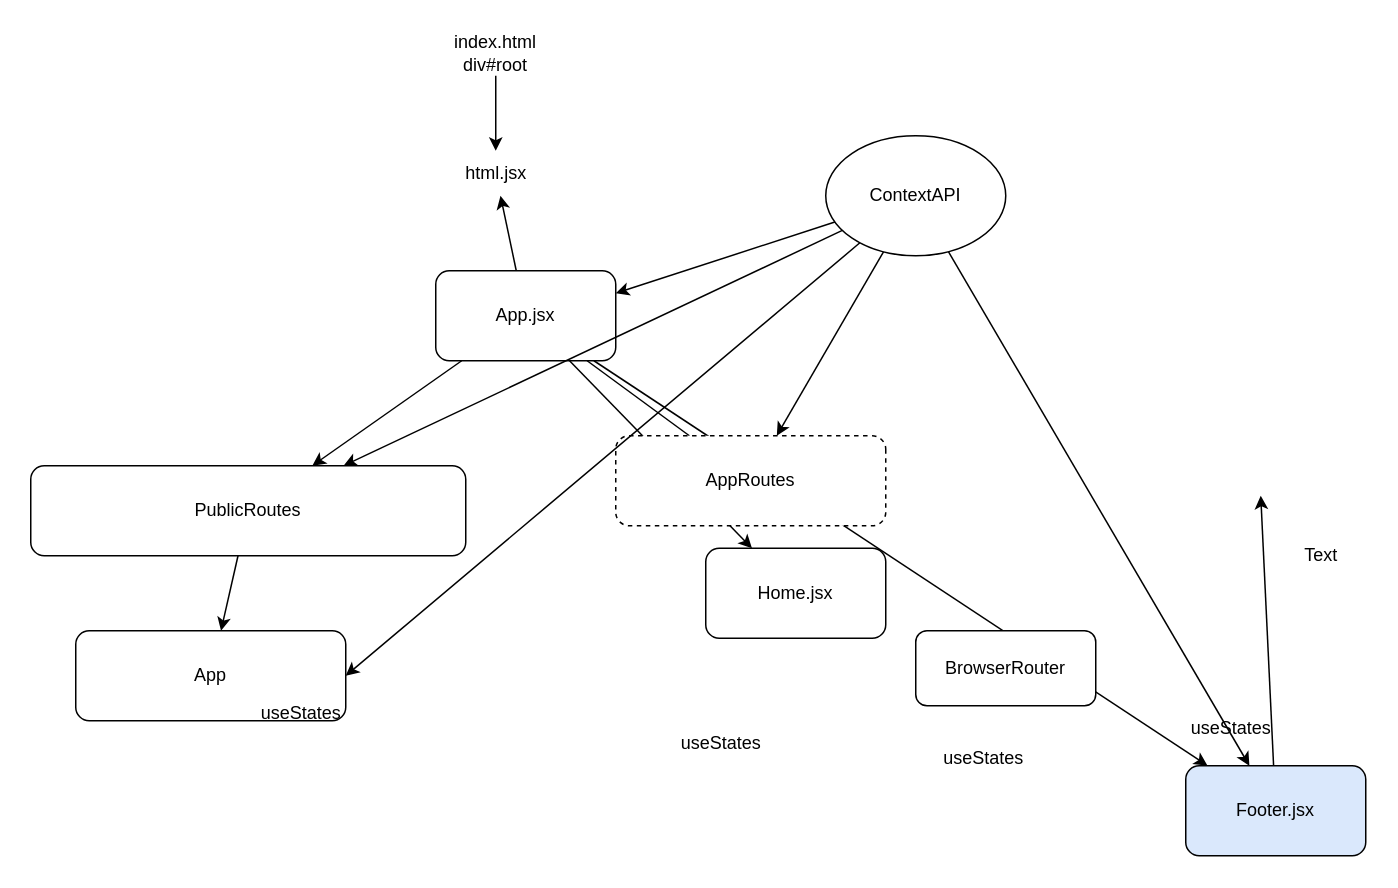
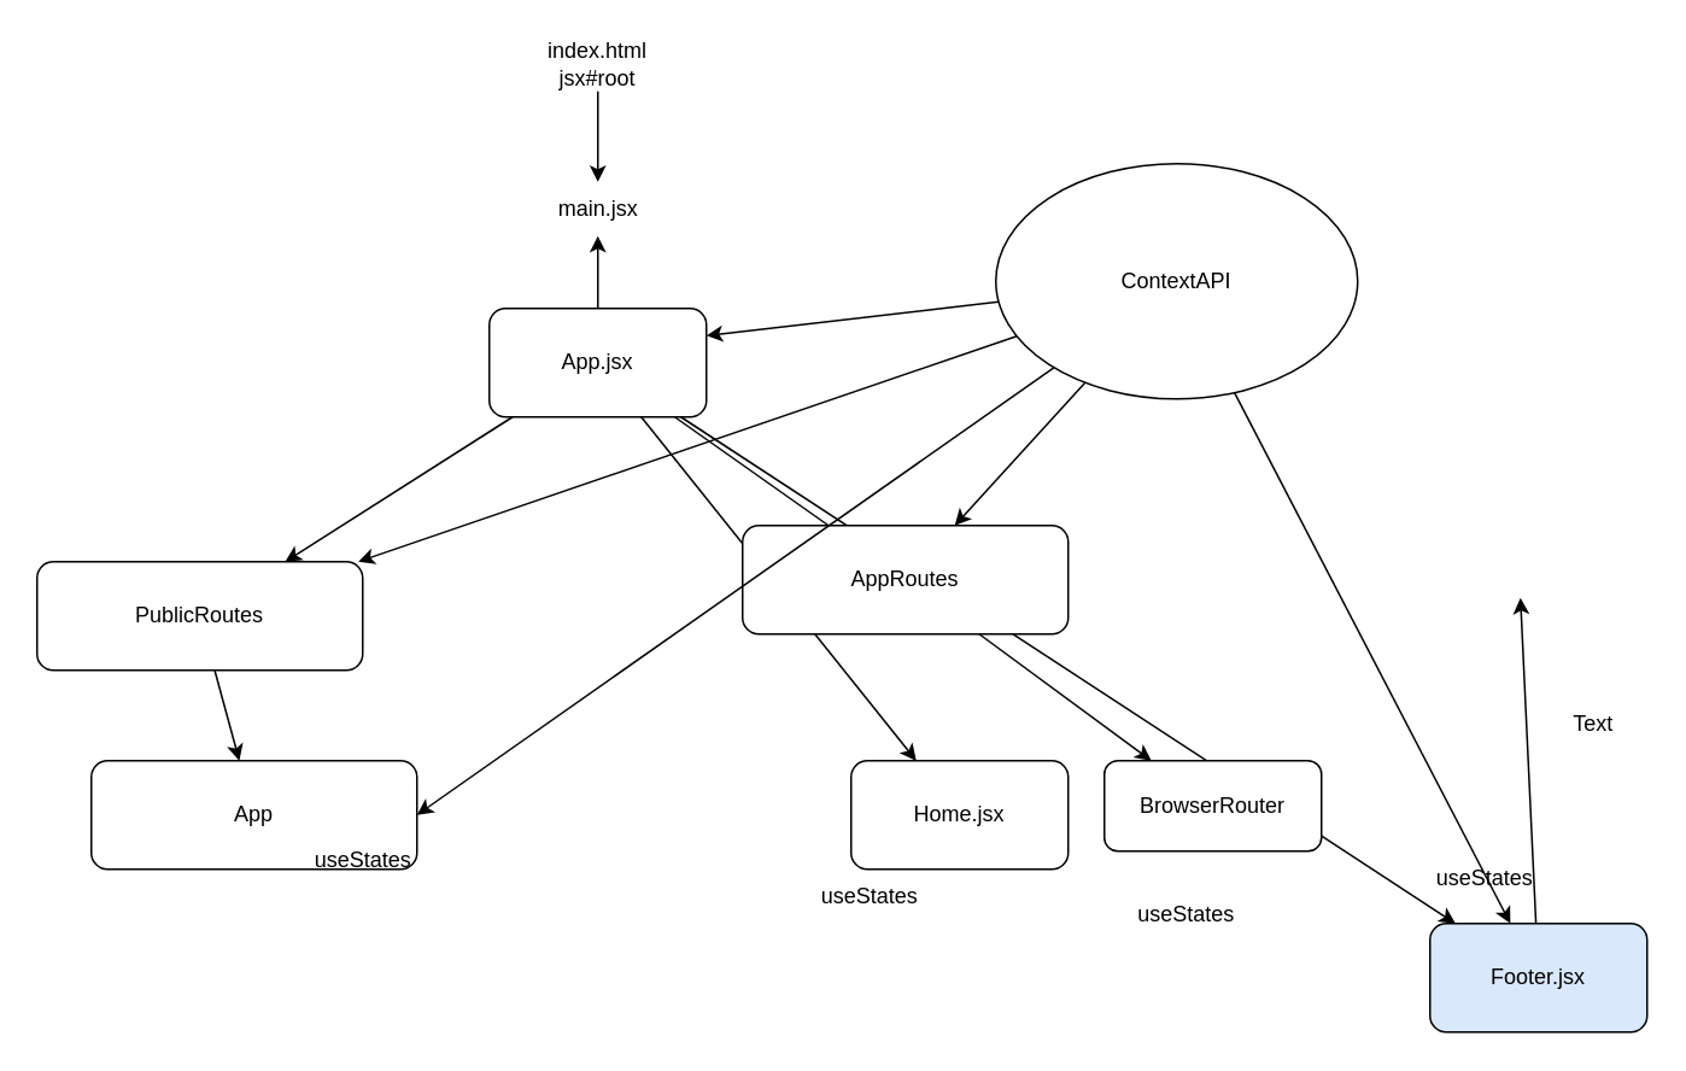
  <mxCell id="0" />
  <mxCell id="1" parent="0" />
  <mxCell id="2" style="edgeStyle=none;html=1;" parent="1" source="3" edge="1"><mxGeometry relative="1" as="geometry"><mxPoint x="330" y="100" as="targetPoint" /></mxGeometry></mxCell>
- <mxCell id="3" value="index.html&lt;br&gt;div#root" style="text;html=1;strokeColor=none;fillColor=none;align=center;verticalAlign=middle;whiteSpace=wrap;rounded=0;" parent="1" vertex="1"><mxGeometry x="300" y="20" width="60" height="30" as="geometry" /></mxCell>
- <mxCell id="4" value="html.jsx" style="text;html=1;align=center;verticalAlign=middle;resizable=0;points=[];autosize=1;strokeColor=none;fillColor=none;" parent="1" vertex="1"><mxGeometry x="295" y="100" width="70" height="30" as="geometry" /></mxCell>
+ <mxCell id="3" value="index.html&lt;br&gt;jsx#root" style="text;html=1;strokeColor=none;fillColor=none;align=center;verticalAlign=middle;whiteSpace=wrap;rounded=0;" parent="1" vertex="1"><mxGeometry x="300" y="20" width="60" height="30" as="geometry" /></mxCell>
+ <mxCell id="4" value="main.jsx" style="text;html=1;align=center;verticalAlign=middle;resizable=0;points=[];autosize=1;strokeColor=none;fillColor=none;" parent="1" vertex="1"><mxGeometry x="295" y="100" width="70" height="30" as="geometry" /></mxCell>
  <mxCell id="5" style="edgeStyle=none;html=1;" parent="1" source="10" target="4" edge="1"><mxGeometry relative="1" as="geometry" /></mxCell>
+ <mxCell id="6" style="edgeStyle=none;html=1;startArrow=none;" parent="1" source="19" target="14" edge="1"><mxGeometry relative="1" as="geometry" /></mxCell>
  <mxCell id="7" style="edgeStyle=none;html=1;" parent="1" source="10" target="11" edge="1"><mxGeometry relative="1" as="geometry" /></mxCell>
  <mxCell id="8" style="edgeStyle=none;html=1;" parent="1" source="10" target="13" edge="1"><mxGeometry relative="1" as="geometry" /></mxCell>
  <mxCell id="9" style="edgeStyle=none;html=1;" parent="1" source="10" target="17" edge="1"><mxGeometry relative="1" as="geometry" /></mxCell>
- <mxCell id="10" value="App.jsx" style="rounded=1;whiteSpace=wrap;html=1;" parent="1" vertex="1"><mxGeometry x="290" y="180" width="120" height="60" as="geometry" /></mxCell>
- <mxCell id="11" value="Home.jsx" style="rounded=1;whiteSpace=wrap;html=1;" parent="1" vertex="1"><mxGeometry x="470" y="365" width="120" height="60" as="geometry" /></mxCell>
+ <mxCell id="10" value="App.jsx" style="rounded=1;whiteSpace=wrap;html=1;" parent="1" vertex="1"><mxGeometry x="270" y="170" width="120" height="60" as="geometry" /></mxCell>
+ <mxCell id="11" value="Home.jsx" style="rounded=1;whiteSpace=wrap;html=1;" parent="1" vertex="1"><mxGeometry x="470" y="420" width="120" height="60" as="geometry" /></mxCell>
  <mxCell id="12" value="" style="edgeStyle=none;html=1;" parent="1" source="13" edge="1"><mxGeometry relative="1" as="geometry"><mxPoint x="840" y="330" as="targetPoint" /></mxGeometry></mxCell>
  <mxCell id="13" value="Footer.jsx" style="rounded=1;whiteSpace=wrap;html=1;fillColor=#dae8fc;" parent="1" vertex="1"><mxGeometry x="790" y="510" width="120" height="60" as="geometry" /></mxCell>
  <mxCell id="14" value="BrowserRouter" style="rounded=1;whiteSpace=wrap;html=1;" parent="1" vertex="1"><mxGeometry x="610" y="420" width="120" height="50" as="geometry" /></mxCell>
  <mxCell id="15" value="App" style="rounded=1;whiteSpace=wrap;html=1;direction=south;" parent="1" vertex="1"><mxGeometry x="50" y="420" width="180" height="60" as="geometry" /></mxCell>
  <mxCell id="16" style="edgeStyle=none;html=1;" parent="1" source="17" target="15" edge="1"><mxGeometry relative="1" as="geometry" /></mxCell>
- <mxCell id="17" value="PublicRoutes" style="rounded=1;whiteSpace=wrap;html=1;direction=south;" parent="1" vertex="1"><mxGeometry x="20" y="310" width="290" height="60" as="geometry" /></mxCell>
+ <mxCell id="17" value="PublicRoutes" style="rounded=1;whiteSpace=wrap;html=1;direction=south;" parent="1" vertex="1"><mxGeometry x="20" y="310" width="180" height="60" as="geometry" /></mxCell>
  <mxCell id="18" value="" style="edgeStyle=none;html=1;endArrow=none;" parent="1" source="10" target="19" edge="1"><mxGeometry relative="1" as="geometry"><mxPoint x="372.5" y="240" as="sourcePoint" /><mxPoint x="627.5" y="420" as="targetPoint" /></mxGeometry></mxCell>
- <mxCell id="19" value="AppRoutes" style="rounded=1;whiteSpace=wrap;html=1;direction=south;dashed=1;" parent="1" vertex="1"><mxGeometry x="410" y="290" width="180" height="60" as="geometry" /></mxCell>
+ <mxCell id="19" value="AppRoutes" style="rounded=1;whiteSpace=wrap;html=1;direction=south;" parent="1" vertex="1"><mxGeometry x="410" y="290" width="180" height="60" as="geometry" /></mxCell>
  <mxCell id="20" style="edgeStyle=none;html=1;entryX=1;entryY=0.25;entryDx=0;entryDy=0;" parent="1" source="25" target="10" edge="1"><mxGeometry relative="1" as="geometry" /></mxCell>
  <mxCell id="21" style="edgeStyle=none;html=1;" parent="1" source="25" target="17" edge="1"><mxGeometry relative="1" as="geometry" /></mxCell>
  <mxCell id="22" style="edgeStyle=none;html=1;" parent="1" source="25" target="19" edge="1"><mxGeometry relative="1" as="geometry" /></mxCell>
  <mxCell id="23" style="edgeStyle=none;html=1;" parent="1" source="25" target="13" edge="1"><mxGeometry relative="1" as="geometry" /></mxCell>
  <mxCell id="24" style="edgeStyle=none;html=1;entryX=0.5;entryY=0;entryDx=0;entryDy=0;" parent="1" source="25" target="15" edge="1"><mxGeometry relative="1" as="geometry" /></mxCell>
- <mxCell id="25" value="ContextAPI" style="ellipse;whiteSpace=wrap;html=1;" parent="1" vertex="1"><mxGeometry x="550" y="90" width="120" height="80" as="geometry" /></mxCell>
+ <mxCell id="25" value="ContextAPI" style="ellipse;whiteSpace=wrap;html=1;" parent="1" vertex="1"><mxGeometry x="550" y="90" width="200" height="130" as="geometry" /></mxCell>
  <mxCell id="26" value="useStates" style="text;html=1;align=center;verticalAlign=middle;resizable=0;points=[];autosize=1;strokeColor=none;fillColor=none;" parent="1" vertex="1"><mxGeometry x="440" y="480" width="80" height="30" as="geometry" /></mxCell>
  <mxCell id="27" value="useStates" style="text;html=1;align=center;verticalAlign=middle;resizable=0;points=[];autosize=1;strokeColor=none;fillColor=none;" parent="1" vertex="1"><mxGeometry x="615" y="490" width="80" height="30" as="geometry" /></mxCell>
  <mxCell id="28" value="useStates" style="text;html=1;align=center;verticalAlign=middle;resizable=0;points=[];autosize=1;strokeColor=none;fillColor=none;" parent="1" vertex="1"><mxGeometry x="780" y="470" width="80" height="30" as="geometry" /></mxCell>
  <mxCell id="29" value="useStates" style="text;html=1;align=center;verticalAlign=middle;resizable=0;points=[];autosize=1;strokeColor=none;fillColor=none;" parent="1" vertex="1"><mxGeometry x="160" y="460" width="80" height="30" as="geometry" /></mxCell>
- <mxCell id="30" value="Text" style="text;html=1;align=center;verticalAlign=middle;resizable=0;points=[];autosize=1;strokeColor=none;fillColor=none;" parent="1" vertex="1"><mxGeometry x="855" y="355" width="50" height="30" as="geometry" /></mxCell>
+ <mxCell id="30" value="Text" style="text;html=1;align=center;verticalAlign=middle;resizable=0;points=[];autosize=1;strokeColor=none;fillColor=none;" parent="1" vertex="1"><mxGeometry x="855" y="385" width="50" height="30" as="geometry" /></mxCell>
